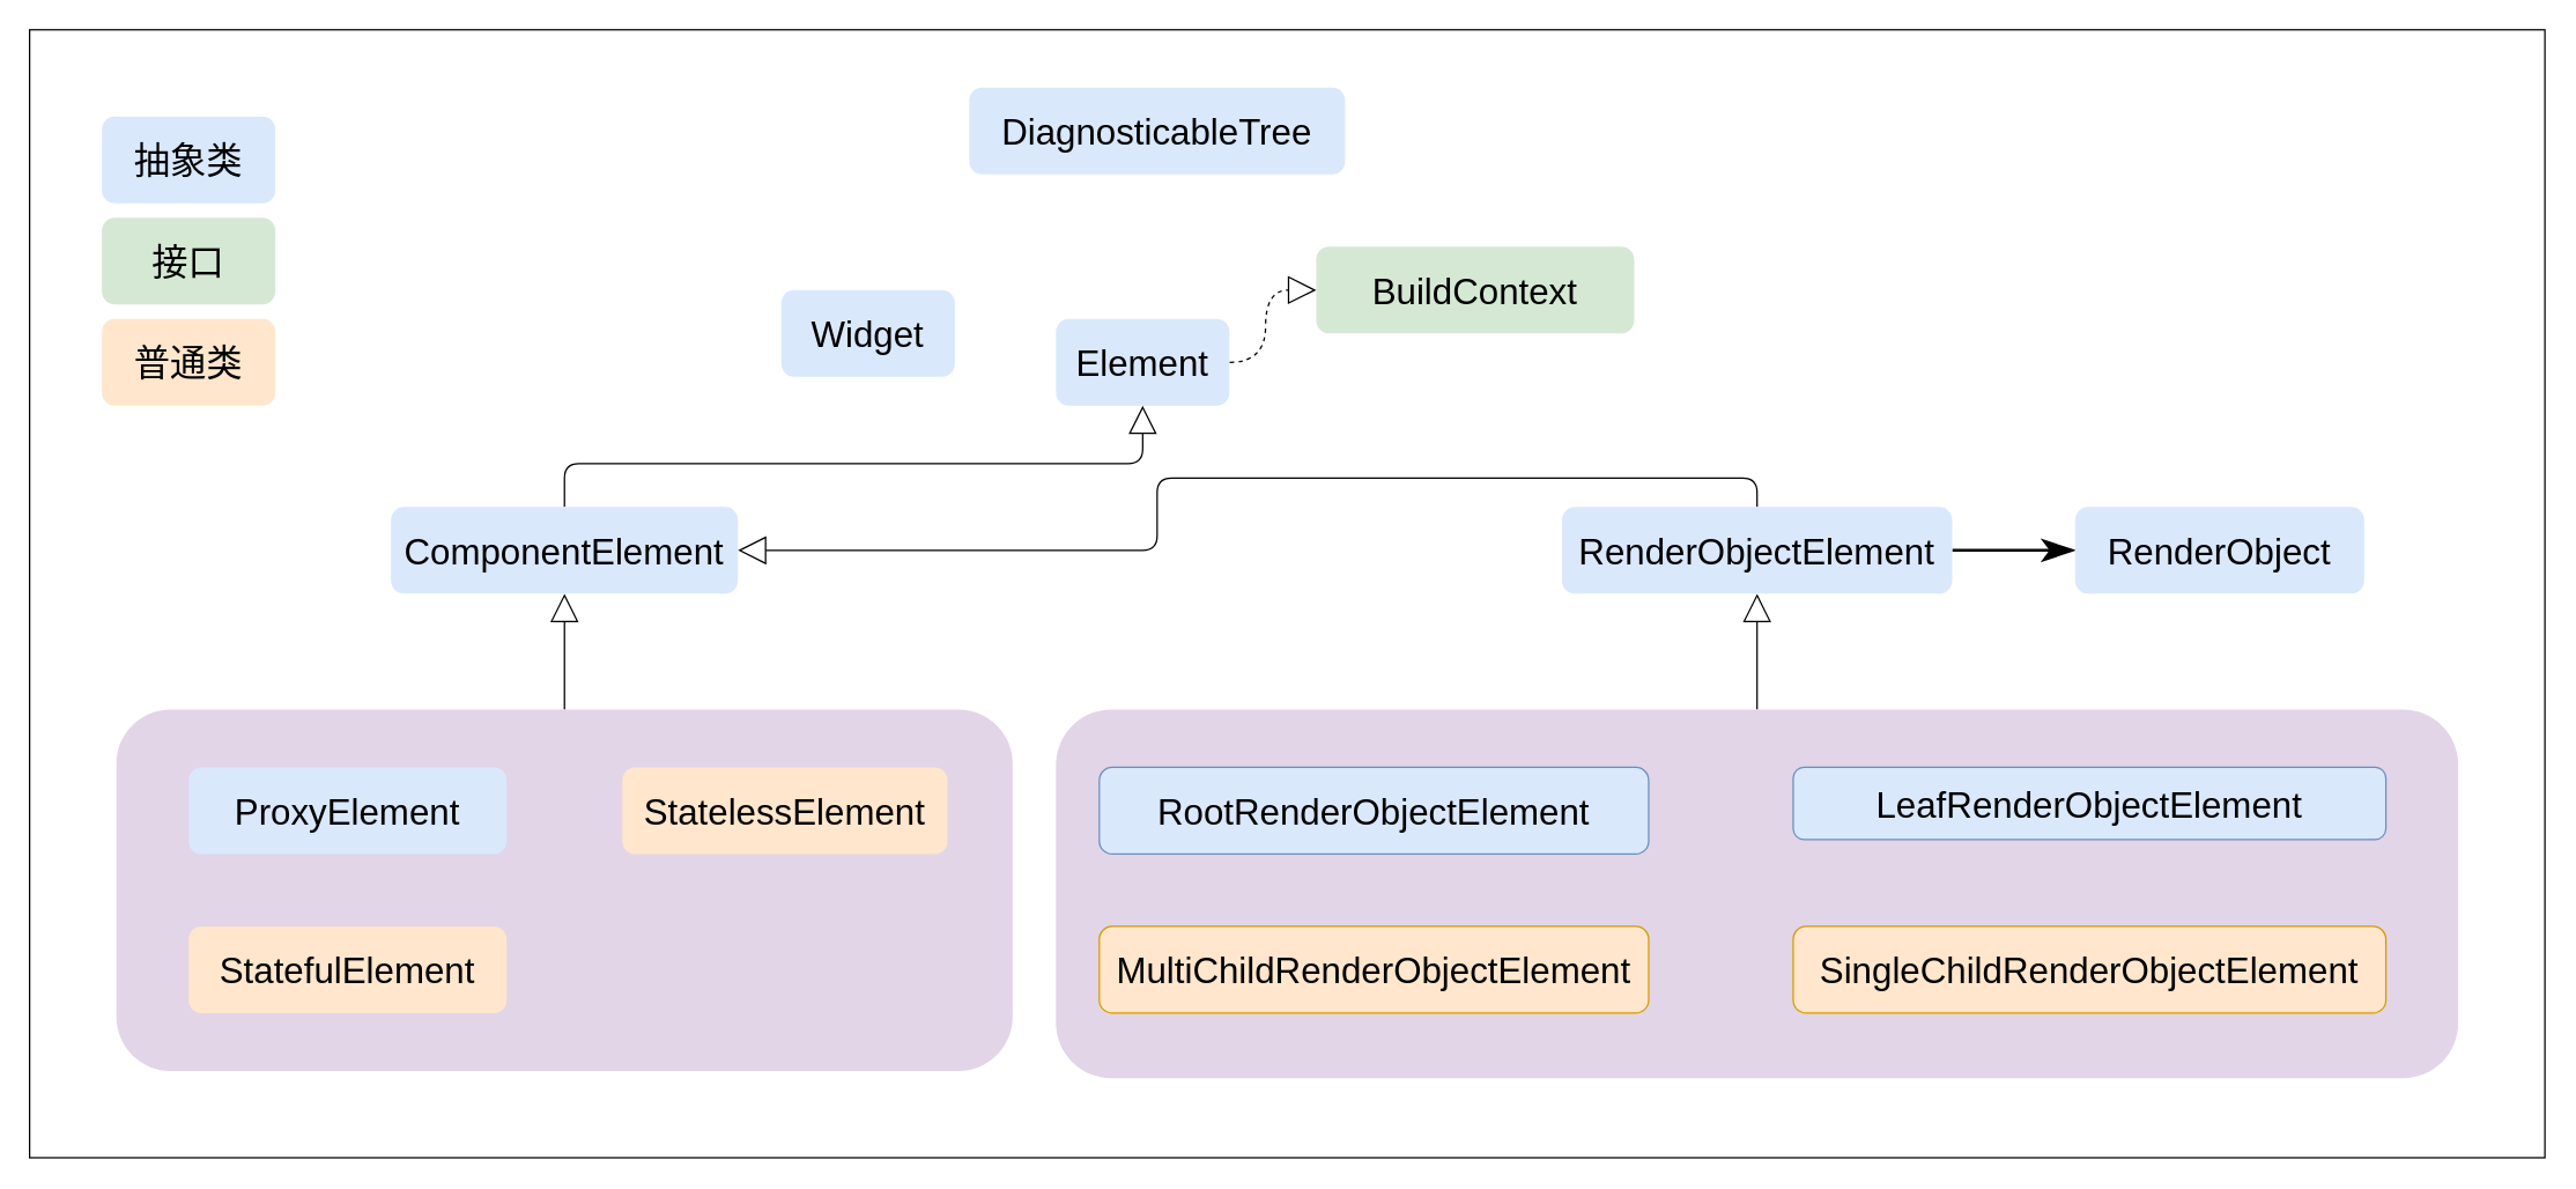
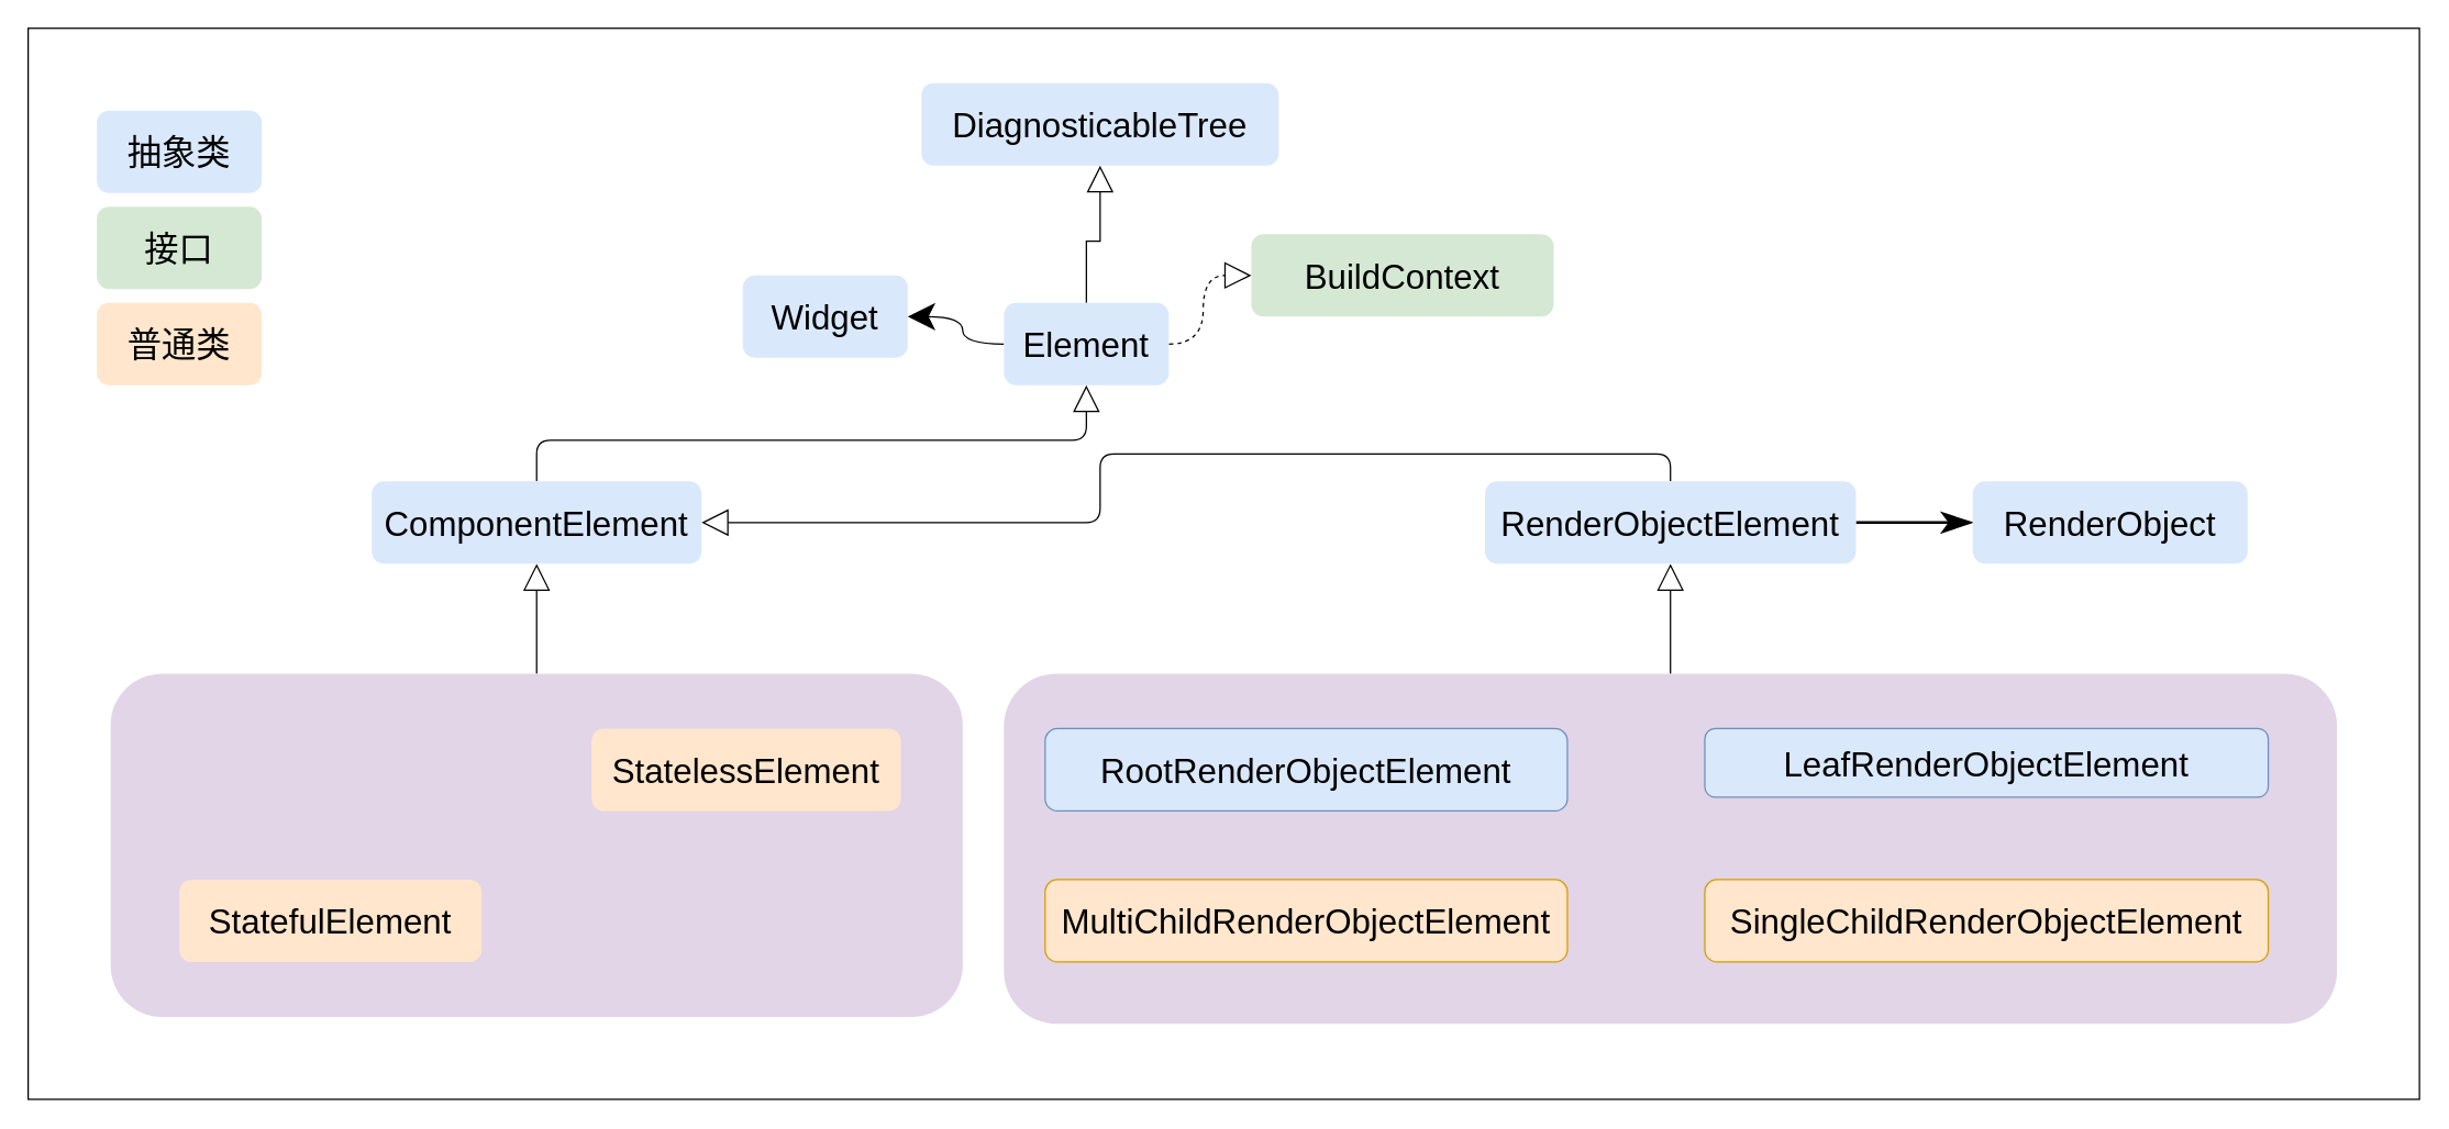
  <mxCell id="0" />
  <mxCell id="1" parent="0" />
  <mxCell id="2" value="" style="rounded=0;whiteSpace=wrap;html=1;sketch=0;fillColor=none;fontSize=25;" vertex="1" parent="1"><mxGeometry x="20" y="20" width="1740" height="780" as="geometry" /></mxCell>
  <mxCell id="3" style="edgeStyle=orthogonalEdgeStyle;curved=1;rounded=1;sketch=0;orthogonalLoop=1;jettySize=auto;html=1;exitX=0.5;exitY=0;exitDx=0;exitDy=0;entryX=0.5;entryY=1;entryDx=0;entryDy=0;endArrow=block;endFill=0;fontSize=25;startSize=7;endSize=17;" edge="1" parent="1" source="4" target="20"><mxGeometry relative="1" as="geometry" /></mxCell>
  <mxCell id="4" value="" style="rounded=1;whiteSpace=wrap;html=1;sketch=0;fontSize=25;fillColor=#e1d5e7;dashed=1;strokeColor=none;" vertex="1" parent="1"><mxGeometry x="730" y="490" width="970" height="255" as="geometry" /></mxCell>
  <mxCell id="5" style="edgeStyle=orthogonalEdgeStyle;curved=1;rounded=1;sketch=0;orthogonalLoop=1;jettySize=auto;html=1;exitX=0.5;exitY=0;exitDx=0;exitDy=0;entryX=0.5;entryY=1;entryDx=0;entryDy=0;endArrow=block;endFill=0;fontSize=25;endSize=17;" edge="1" parent="1" source="6" target="14"><mxGeometry relative="1" as="geometry" /></mxCell>
  <mxCell id="6" value="" style="rounded=1;whiteSpace=wrap;html=1;sketch=0;fontSize=25;fillColor=#e1d5e7;dashed=1;strokeColor=none;" vertex="1" parent="1"><mxGeometry x="80" y="490" width="620" height="250" as="geometry" /></mxCell>
  <mxCell id="7" value="&lt;span style=&quot;font-size: 25px;&quot;&gt;BuildContext&lt;/span&gt;" style="rounded=1;whiteSpace=wrap;html=1;fontStyle=0;fillColor=#d5e8d4;fontSize=25;strokeColor=none;" vertex="1" parent="1"><mxGeometry x="910" y="170" width="220" height="60" as="geometry" /></mxCell>
+ <mxCell id="8" style="edgeStyle=orthogonalEdgeStyle;rounded=0;orthogonalLoop=1;jettySize=auto;html=1;exitX=0.5;exitY=0;exitDx=0;exitDy=0;entryX=0.5;entryY=1;entryDx=0;entryDy=0;fontStyle=0;endArrow=block;endFill=0;fontSize=25;endSize=17;" edge="1" parent="1" source="11" target="12"><mxGeometry relative="1" as="geometry" /></mxCell>
  <mxCell id="9" style="edgeStyle=orthogonalEdgeStyle;rounded=0;orthogonalLoop=1;jettySize=auto;html=1;exitX=1;exitY=0.5;exitDx=0;exitDy=0;entryX=0;entryY=0.5;entryDx=0;entryDy=0;curved=1;fontStyle=0;endArrow=block;endFill=0;dashed=1;fontSize=25;endSize=17;" edge="1" parent="1" source="11" target="7"><mxGeometry relative="1" as="geometry" /></mxCell>
+ <mxCell id="10" style="edgeStyle=orthogonalEdgeStyle;curved=1;rounded=1;sketch=0;orthogonalLoop=1;jettySize=auto;html=1;exitX=0;exitY=0.5;exitDx=0;exitDy=0;entryX=1;entryY=0.5;entryDx=0;entryDy=0;endArrow=classic;endFill=1;fontSize=25;fontStyle=0;endSize=17;" edge="1" parent="1" source="11" target="25"><mxGeometry relative="1" as="geometry" /></mxCell>
  <mxCell id="11" value="&lt;span style=&quot;font-size: 25px;&quot;&gt;Element&lt;/span&gt;" style="rounded=1;whiteSpace=wrap;html=1;fontStyle=0;fillColor=#dae8fc;fontSize=25;strokeColor=none;" vertex="1" parent="1"><mxGeometry x="730" y="220" width="120" height="60" as="geometry" /></mxCell>
  <mxCell id="12" value="&lt;span style=&quot;font-size: 25px;&quot;&gt;DiagnosticableTree&lt;/span&gt;" style="rounded=1;whiteSpace=wrap;html=1;fontStyle=0;fillColor=#dae8fc;fontSize=25;strokeColor=none;" vertex="1" parent="1"><mxGeometry x="670" y="60" width="260" height="60" as="geometry" /></mxCell>
  <mxCell id="13" style="edgeStyle=orthogonalEdgeStyle;rounded=1;sketch=0;orthogonalLoop=1;jettySize=auto;html=1;exitX=0.5;exitY=0;exitDx=0;exitDy=0;entryX=0.5;entryY=1;entryDx=0;entryDy=0;fontStyle=0;endArrow=block;endFill=0;fontSize=25;endSize=17;" edge="1" parent="1" source="14" target="11"><mxGeometry relative="1" as="geometry" /></mxCell>
  <mxCell id="14" value="ComponentElement" style="rounded=1;whiteSpace=wrap;html=1;sketch=0;fontStyle=0;fillColor=#dae8fc;fontSize=25;strokeColor=none;" vertex="1" parent="1"><mxGeometry x="270" y="350" width="240" height="60" as="geometry" /></mxCell>
- <mxCell id="15" value="ProxyElement" style="rounded=1;whiteSpace=wrap;html=1;sketch=0;fontStyle=0;fillColor=#dae8fc;fontSize=25;strokeColor=none;" vertex="1" parent="1"><mxGeometry x="130" y="530" width="220" height="60" as="geometry" /></mxCell>
  <mxCell id="16" value="StatefulElement" style="rounded=1;whiteSpace=wrap;html=1;sketch=0;fontStyle=0;fillColor=#ffe6cc;fontSize=25;strokeColor=none;" vertex="1" parent="1"><mxGeometry x="130" y="640" width="220" height="60" as="geometry" /></mxCell>
  <mxCell id="17" value="StatelessElement" style="rounded=1;whiteSpace=wrap;html=1;sketch=0;fontStyle=0;fillColor=#ffe6cc;fontSize=25;strokeColor=none;" vertex="1" parent="1"><mxGeometry x="430" y="530" width="225" height="60" as="geometry" /></mxCell>
  <mxCell id="18" style="edgeStyle=orthogonalEdgeStyle;rounded=1;sketch=0;orthogonalLoop=1;jettySize=auto;html=1;exitX=0.5;exitY=0;exitDx=0;exitDy=0;endArrow=block;endFill=0;fontSize=25;fontStyle=0;endSize=17;" edge="1" parent="1" source="20" target="14"><mxGeometry relative="1" as="geometry"><mxPoint x="720" y="280" as="targetPoint" /></mxGeometry></mxCell>
  <mxCell id="19" style="edgeStyle=orthogonalEdgeStyle;curved=1;rounded=1;sketch=0;orthogonalLoop=1;jettySize=auto;html=1;exitX=1;exitY=0.5;exitDx=0;exitDy=0;entryX=0;entryY=0.5;entryDx=0;entryDy=0;startSize=7;endArrow=classicThin;endFill=1;endSize=17;strokeWidth=2;fontSize=25;" edge="1" parent="1" source="20" target="26"><mxGeometry relative="1" as="geometry" /></mxCell>
  <mxCell id="20" value="RenderObjectElement" style="rounded=1;whiteSpace=wrap;html=1;sketch=0;fontStyle=0;fillColor=#dae8fc;fontSize=25;strokeColor=none;" vertex="1" parent="1"><mxGeometry x="1080" y="350" width="270" height="60" as="geometry" /></mxCell>
  <mxCell id="21" value="&lt;div style=&quot;text-align: left; font-size: 25px;&quot;&gt;&lt;span style=&quot;font-size: 25px;&quot;&gt;&lt;font face=&quot;helvetica&quot; style=&quot;font-size: 25px;&quot;&gt;RootRenderObjectElement&lt;/font&gt;&lt;/span&gt;&lt;/div&gt;" style="rounded=1;whiteSpace=wrap;html=1;sketch=0;fontStyle=0;fillColor=#dae8fc;strokeColor=#6c8ebf;fontSize=25;" vertex="1" parent="1"><mxGeometry x="760" y="530" width="380" height="60" as="geometry" /></mxCell>
  <mxCell id="22" value="&lt;div style=&quot;text-align: left; font-size: 25px;&quot;&gt;&lt;span style=&quot;font-size: 25px;&quot;&gt;&lt;font face=&quot;helvetica&quot; style=&quot;font-size: 25px;&quot;&gt;SingleChildRenderObjectElement&lt;/font&gt;&lt;/span&gt;&lt;/div&gt;" style="rounded=1;whiteSpace=wrap;html=1;sketch=0;fontStyle=0;fillColor=#ffe6cc;strokeColor=#d79b00;fontSize=25;" vertex="1" parent="1"><mxGeometry x="1240" y="640" width="410" height="60" as="geometry" /></mxCell>
  <mxCell id="23" value="&lt;div style=&quot;text-align: left; font-size: 25px;&quot;&gt;&lt;span style=&quot;font-size: 25px;&quot;&gt;&lt;font face=&quot;helvetica&quot; style=&quot;font-size: 25px;&quot;&gt;MultiChildRenderObjectElement&lt;/font&gt;&lt;/span&gt;&lt;/div&gt;" style="rounded=1;whiteSpace=wrap;html=1;sketch=0;fontStyle=0;fillColor=#ffe6cc;strokeColor=#d79b00;fontSize=25;" vertex="1" parent="1"><mxGeometry x="760" y="640" width="380" height="60" as="geometry" /></mxCell>
  <mxCell id="24" value="&lt;div style=&quot;text-align: left; font-size: 25px;&quot;&gt;&lt;font face=&quot;helvetica&quot; style=&quot;font-size: 25px;&quot;&gt;&lt;span style=&quot;font-size: 25px;&quot;&gt;LeafRenderObjectElement&lt;/span&gt;&lt;/font&gt;&lt;br style=&quot;font-size: 25px;&quot;&gt;&lt;/div&gt;" style="rounded=1;whiteSpace=wrap;html=1;sketch=0;fontStyle=0;fillColor=#dae8fc;strokeColor=#6c8ebf;fontSize=25;" vertex="1" parent="1"><mxGeometry x="1240" y="530" width="410" height="50" as="geometry" /></mxCell>
  <mxCell id="25" value="Widget" style="rounded=1;whiteSpace=wrap;html=1;sketch=0;fillColor=#dae8fc;fontSize=25;fontStyle=0;strokeColor=none;" vertex="1" parent="1"><mxGeometry x="540" y="200" width="120" height="60" as="geometry" /></mxCell>
  <mxCell id="26" value="RenderObject" style="rounded=1;whiteSpace=wrap;html=1;sketch=0;fillColor=#dae8fc;fontSize=25;fontStyle=0;strokeColor=none;" vertex="1" parent="1"><mxGeometry x="1435" y="350" width="200" height="60" as="geometry" /></mxCell>
  <mxCell id="27" value="抽象类" style="rounded=1;whiteSpace=wrap;html=1;sketch=0;fillColor=#dae8fc;fontSize=25;fontStyle=0;strokeColor=none;" vertex="1" parent="1"><mxGeometry x="70" width="120" height="60" as="geometry" y="80" /></mxCell>
  <mxCell id="28" value="接口" style="rounded=1;whiteSpace=wrap;html=1;sketch=0;fillColor=#d5e8d4;fontSize=25;fontStyle=0;strokeColor=none;" vertex="1" parent="1"><mxGeometry x="70" y="150" width="120" height="60" as="geometry" /></mxCell>
  <mxCell id="29" value="普通类" style="rounded=1;whiteSpace=wrap;html=1;sketch=0;fillColor=#ffe6cc;fontSize=25;fontStyle=0;strokeColor=none;" vertex="1" parent="1"><mxGeometry x="70" y="220" width="120" height="60" as="geometry" /></mxCell>
